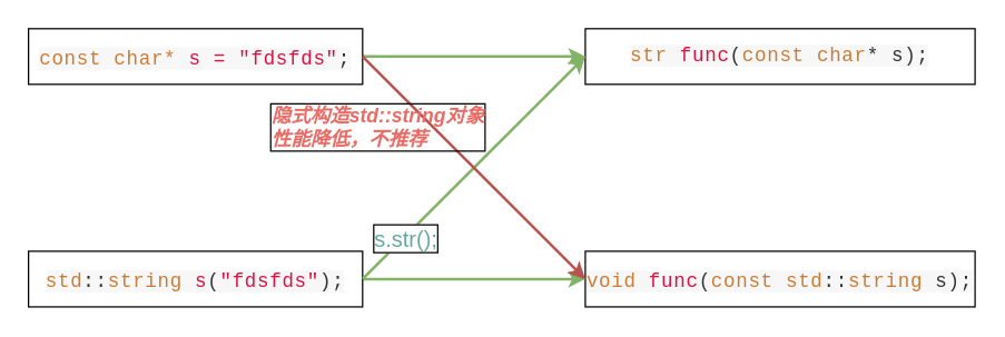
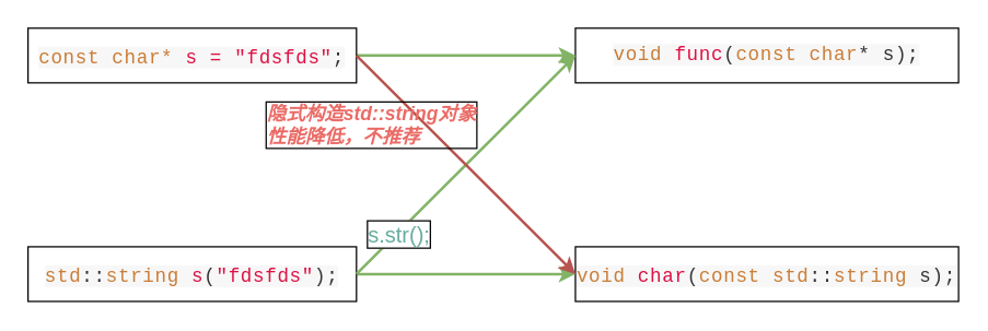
  <mxCell id="0" />
  <mxCell id="1" parent="0" />
- <mxCell id="2" value="&lt;span class=&quot;code-snippet__function&quot; style=&quot;margin: 0px ; padding: 0px ; outline: 0px ; max-width: 1000% ; color: rgb(51 , 51 , 51) ; font-family: &amp;#34;consolas&amp;#34; , &amp;#34;liberation mono&amp;#34; , &amp;#34;menlo&amp;#34; , &amp;#34;courier&amp;#34; , monospace ; font-size: 14px ; letter-spacing: 0.544px ; text-align: left ; background-color: rgba(0 , 0 , 0 , 0.03) ; visibility: visible ; box-sizing: border-box ; overflow-wrap: break-word&quot;&gt;&lt;span class=&quot;code-snippet__keyword&quot; style=&quot;margin: 0px ; padding: 0px ; outline: 0px ; max-width: 1000% ; box-sizing: border-box ; overflow-wrap: break-word ; color: rgb(202 , 125 , 55) ; visibility: visible&quot;&gt;str&lt;/span&gt; &lt;span class=&quot;code-snippet__title&quot; style=&quot;margin: 0px ; padding: 0px ; outline: 0px ; max-width: 1000% ; box-sizing: border-box ; overflow-wrap: break-word ; color: rgb(221 , 17 , 68) ; visibility: visible&quot;&gt;func&lt;/span&gt;&lt;span class=&quot;code-snippet__params&quot; style=&quot;margin: 0px ; padding: 0px ; outline: 0px ; max-width: 1000% ; box-sizing: border-box ; overflow-wrap: break-word ; visibility: visible&quot;&gt;(&lt;span class=&quot;code-snippet__keyword&quot; style=&quot;margin: 0px ; padding: 0px ; outline: 0px ; max-width: 1000% ; box-sizing: border-box ; overflow-wrap: break-word ; color: rgb(202 , 125 , 55) ; visibility: visible&quot;&gt;const&lt;/span&gt; &lt;span class=&quot;code-snippet__keyword&quot; style=&quot;margin: 0px ; padding: 0px ; outline: 0px ; max-width: 1000% ; box-sizing: border-box ; overflow-wrap: break-word ; color: rgb(202 , 125 , 55) ; visibility: visible&quot;&gt;char&lt;/span&gt;* s)&lt;/span&gt;&lt;/span&gt;&lt;span style=&quot;color: rgb(51 , 51 , 51) ; font-family: &amp;#34;consolas&amp;#34; , &amp;#34;liberation mono&amp;#34; , &amp;#34;menlo&amp;#34; , &amp;#34;courier&amp;#34; , monospace ; font-size: 14px ; letter-spacing: 0.544px ; text-align: left ; background-color: rgba(0 , 0 , 0 , 0.03)&quot;&gt;;&lt;/span&gt;" style="rounded=0;whiteSpace=wrap;html=1;" vertex="1" parent="1"><mxGeometry x="420" y="20" width="280" height="40" as="geometry" /></mxCell>
- <mxCell id="3" value="&lt;span class=&quot;code-snippet__function&quot; style=&quot;margin: 0px ; padding: 0px ; outline: 0px ; max-width: 1000% ; color: rgb(51 , 51 , 51) ; font-family: &amp;#34;consolas&amp;#34; , &amp;#34;liberation mono&amp;#34; , &amp;#34;menlo&amp;#34; , &amp;#34;courier&amp;#34; , monospace ; font-size: 14px ; letter-spacing: 0.544px ; text-align: left ; background-color: rgba(0 , 0 , 0 , 0.03) ; visibility: visible ; box-sizing: border-box ; overflow-wrap: break-word&quot;&gt;&lt;span class=&quot;code-snippet__keyword&quot; style=&quot;margin: 0px ; padding: 0px ; outline: 0px ; max-width: 1000% ; box-sizing: border-box ; overflow-wrap: break-word ; color: rgb(202 , 125 , 55) ; visibility: visible&quot;&gt;void&lt;/span&gt; &lt;span class=&quot;code-snippet__title&quot; style=&quot;margin: 0px ; padding: 0px ; outline: 0px ; max-width: 1000% ; box-sizing: border-box ; overflow-wrap: break-word ; color: rgb(221 , 17 , 68) ; visibility: visible&quot;&gt;func&lt;/span&gt;&lt;span class=&quot;code-snippet__params&quot; style=&quot;margin: 0px ; padding: 0px ; outline: 0px ; max-width: 1000% ; box-sizing: border-box ; overflow-wrap: break-word ; visibility: visible&quot;&gt;(&lt;span class=&quot;code-snippet__keyword&quot; style=&quot;margin: 0px ; padding: 0px ; outline: 0px ; max-width: 1000% ; box-sizing: border-box ; overflow-wrap: break-word ; color: rgb(202 , 125 , 55) ; visibility: visible&quot;&gt;const&lt;/span&gt; &lt;span class=&quot;code-snippet__built_in&quot; style=&quot;margin: 0px ; padding: 0px ; outline: 0px ; max-width: 1000% ; box-sizing: border-box ; overflow-wrap: break-word ; color: rgb(202 , 125 , 55) ; visibility: visible&quot;&gt;std&lt;/span&gt;::&lt;span class=&quot;code-snippet__built_in&quot; style=&quot;margin: 0px ; padding: 0px ; outline: 0px ; max-width: 1000% ; box-sizing: border-box ; overflow-wrap: break-word ; color: rgb(202 , 125 , 55) ; visibility: visible&quot;&gt;string&lt;/span&gt;&amp;nbsp;s)&lt;/span&gt;&lt;/span&gt;&lt;span style=&quot;color: rgb(51 , 51 , 51) ; font-family: &amp;#34;consolas&amp;#34; , &amp;#34;liberation mono&amp;#34; , &amp;#34;menlo&amp;#34; , &amp;#34;courier&amp;#34; , monospace ; font-size: 14px ; letter-spacing: 0.544px ; text-align: left ; background-color: rgba(0 , 0 , 0 , 0.03)&quot;&gt;;&lt;/span&gt;" style="rounded=0;whiteSpace=wrap;html=1;fontSize=16;" vertex="1" parent="1"><mxGeometry x="420" y="180" width="280" height="40" as="geometry" /></mxCell>
+ <mxCell id="2" value="&lt;span class=&quot;code-snippet__function&quot; style=&quot;margin: 0px ; padding: 0px ; outline: 0px ; max-width: 1000% ; color: rgb(51 , 51 , 51) ; font-family: &amp;#34;consolas&amp;#34; , &amp;#34;liberation mono&amp;#34; , &amp;#34;menlo&amp;#34; , &amp;#34;courier&amp;#34; , monospace ; font-size: 14px ; letter-spacing: 0.544px ; text-align: left ; background-color: rgba(0 , 0 , 0 , 0.03) ; visibility: visible ; box-sizing: border-box ; overflow-wrap: break-word&quot;&gt;&lt;span class=&quot;code-snippet__keyword&quot; style=&quot;margin: 0px ; padding: 0px ; outline: 0px ; max-width: 1000% ; box-sizing: border-box ; overflow-wrap: break-word ; color: rgb(202 , 125 , 55) ; visibility: visible&quot;&gt;void&lt;/span&gt; &lt;span class=&quot;code-snippet__title&quot; style=&quot;margin: 0px ; padding: 0px ; outline: 0px ; max-width: 1000% ; box-sizing: border-box ; overflow-wrap: break-word ; color: rgb(221 , 17 , 68) ; visibility: visible&quot;&gt;func&lt;/span&gt;&lt;span class=&quot;code-snippet__params&quot; style=&quot;margin: 0px ; padding: 0px ; outline: 0px ; max-width: 1000% ; box-sizing: border-box ; overflow-wrap: break-word ; visibility: visible&quot;&gt;(&lt;span class=&quot;code-snippet__keyword&quot; style=&quot;margin: 0px ; padding: 0px ; outline: 0px ; max-width: 1000% ; box-sizing: border-box ; overflow-wrap: break-word ; color: rgb(202 , 125 , 55) ; visibility: visible&quot;&gt;const&lt;/span&gt; &lt;span class=&quot;code-snippet__keyword&quot; style=&quot;margin: 0px ; padding: 0px ; outline: 0px ; max-width: 1000% ; box-sizing: border-box ; overflow-wrap: break-word ; color: rgb(202 , 125 , 55) ; visibility: visible&quot;&gt;char&lt;/span&gt;* s)&lt;/span&gt;&lt;/span&gt;&lt;span style=&quot;color: rgb(51 , 51 , 51) ; font-family: &amp;#34;consolas&amp;#34; , &amp;#34;liberation mono&amp;#34; , &amp;#34;menlo&amp;#34; , &amp;#34;courier&amp;#34; , monospace ; font-size: 14px ; letter-spacing: 0.544px ; text-align: left ; background-color: rgba(0 , 0 , 0 , 0.03)&quot;&gt;;&lt;/span&gt;" style="rounded=0;whiteSpace=wrap;html=1;" vertex="1" parent="1"><mxGeometry x="420" y="20" width="280" height="40" as="geometry" /></mxCell>
+ <mxCell id="3" value="&lt;span class=&quot;code-snippet__function&quot; style=&quot;margin: 0px ; padding: 0px ; outline: 0px ; max-width: 1000% ; color: rgb(51 , 51 , 51) ; font-family: &amp;#34;consolas&amp;#34; , &amp;#34;liberation mono&amp;#34; , &amp;#34;menlo&amp;#34; , &amp;#34;courier&amp;#34; , monospace ; font-size: 14px ; letter-spacing: 0.544px ; text-align: left ; background-color: rgba(0 , 0 , 0 , 0.03) ; visibility: visible ; box-sizing: border-box ; overflow-wrap: break-word&quot;&gt;&lt;span class=&quot;code-snippet__keyword&quot; style=&quot;margin: 0px ; padding: 0px ; outline: 0px ; max-width: 1000% ; box-sizing: border-box ; overflow-wrap: break-word ; color: rgb(202 , 125 , 55) ; visibility: visible&quot;&gt;void&lt;/span&gt; &lt;span class=&quot;code-snippet__title&quot; style=&quot;margin: 0px ; padding: 0px ; outline: 0px ; max-width: 1000% ; box-sizing: border-box ; overflow-wrap: break-word ; color: rgb(221 , 17 , 68) ; visibility: visible&quot;&gt;char&lt;/span&gt;&lt;span class=&quot;code-snippet__params&quot; style=&quot;margin: 0px ; padding: 0px ; outline: 0px ; max-width: 1000% ; box-sizing: border-box ; overflow-wrap: break-word ; visibility: visible&quot;&gt;(&lt;span class=&quot;code-snippet__keyword&quot; style=&quot;margin: 0px ; padding: 0px ; outline: 0px ; max-width: 1000% ; box-sizing: border-box ; overflow-wrap: break-word ; color: rgb(202 , 125 , 55) ; visibility: visible&quot;&gt;const&lt;/span&gt; &lt;span class=&quot;code-snippet__built_in&quot; style=&quot;margin: 0px ; padding: 0px ; outline: 0px ; max-width: 1000% ; box-sizing: border-box ; overflow-wrap: break-word ; color: rgb(202 , 125 , 55) ; visibility: visible&quot;&gt;std&lt;/span&gt;::&lt;span class=&quot;code-snippet__built_in&quot; style=&quot;margin: 0px ; padding: 0px ; outline: 0px ; max-width: 1000% ; box-sizing: border-box ; overflow-wrap: break-word ; color: rgb(202 , 125 , 55) ; visibility: visible&quot;&gt;string&lt;/span&gt;&amp;nbsp;s)&lt;/span&gt;&lt;/span&gt;&lt;span style=&quot;color: rgb(51 , 51 , 51) ; font-family: &amp;#34;consolas&amp;#34; , &amp;#34;liberation mono&amp;#34; , &amp;#34;menlo&amp;#34; , &amp;#34;courier&amp;#34; , monospace ; font-size: 14px ; letter-spacing: 0.544px ; text-align: left ; background-color: rgba(0 , 0 , 0 , 0.03)&quot;&gt;;&lt;/span&gt;" style="rounded=0;whiteSpace=wrap;html=1;fontSize=16;" vertex="1" parent="1"><mxGeometry x="420" y="180" width="280" height="40" as="geometry" /></mxCell>
  <mxCell id="4" style="edgeStyle=orthogonalEdgeStyle;rounded=0;orthogonalLoop=1;jettySize=auto;html=1;fontSize=16;fontColor=#EA6B66;fillColor=#d5e8d4;strokeColor=#82b366;strokeWidth=2;" edge="1" parent="1" source="5"><mxGeometry relative="1" as="geometry"><mxPoint x="420" y="40" as="targetPoint" /></mxGeometry></mxCell>
  <mxCell id="5" value="&lt;span class=&quot;code-snippet__function&quot; style=&quot;margin: 0px ; padding: 0px ; outline: 0px ; max-width: 1000% ; font-family: &amp;#34;consolas&amp;#34; , &amp;#34;liberation mono&amp;#34; , &amp;#34;menlo&amp;#34; , &amp;#34;courier&amp;#34; , monospace ; font-size: 14px ; letter-spacing: 0.544px ; text-align: left ; background-color: rgba(0 , 0 , 0 , 0.03) ; visibility: visible ; box-sizing: border-box ; overflow-wrap: break-word&quot;&gt;&lt;font color=&quot;#ca7d37&quot;&gt;const char*&amp;nbsp;&lt;/font&gt;&lt;/span&gt;&lt;span class=&quot;code-snippet__function&quot; style=&quot;margin: 0px ; padding: 0px ; outline: 0px ; max-width: 1000% ; color: rgb(51 , 51 , 51) ; font-family: &amp;#34;consolas&amp;#34; , &amp;#34;liberation mono&amp;#34; , &amp;#34;menlo&amp;#34; , &amp;#34;courier&amp;#34; , monospace ; font-size: 14px ; letter-spacing: 0.544px ; text-align: left ; background-color: rgba(0 , 0 , 0 , 0.03) ; visibility: visible ; box-sizing: border-box ; overflow-wrap: break-word&quot;&gt;&lt;span class=&quot;code-snippet__title&quot; style=&quot;margin: 0px ; padding: 0px ; outline: 0px ; max-width: 1000% ; box-sizing: border-box ; overflow-wrap: break-word ; color: rgb(221 , 17 , 68) ; visibility: visible&quot;&gt;s =&amp;nbsp;&lt;/span&gt;&lt;span class=&quot;code-snippet__params&quot; style=&quot;margin: 0px ; padding: 0px ; outline: 0px ; max-width: 1000% ; box-sizing: border-box ; overflow-wrap: break-word ; visibility: visible&quot;&gt;&lt;span class=&quot;code-snippet__string&quot; style=&quot;margin: 0px ; padding: 0px ; outline: 0px ; max-width: 1000% ; box-sizing: border-box ; overflow-wrap: break-word ; color: rgb(221 , 17 , 68) ; visibility: visible&quot;&gt;&quot;fdsfds&quot;&lt;/span&gt;&lt;/span&gt;&lt;/span&gt;&lt;span style=&quot;color: rgb(51 , 51 , 51) ; font-family: &amp;#34;consolas&amp;#34; , &amp;#34;liberation mono&amp;#34; , &amp;#34;menlo&amp;#34; , &amp;#34;courier&amp;#34; , monospace ; font-size: 14px ; letter-spacing: 0.544px ; text-align: left ; background-color: rgba(0 , 0 , 0 , 0.03)&quot;&gt;;&lt;/span&gt;" style="rounded=0;whiteSpace=wrap;html=1;fontSize=16;" vertex="1" parent="1"><mxGeometry x="20" y="20" width="240" height="40" as="geometry" /></mxCell>
  <mxCell id="6" style="edgeStyle=orthogonalEdgeStyle;rounded=0;orthogonalLoop=1;jettySize=auto;html=1;fontSize=16;fontColor=#EA6B66;fillColor=#d5e8d4;strokeColor=#82b366;strokeWidth=2;" edge="1" parent="1" source="7"><mxGeometry relative="1" as="geometry"><mxPoint x="420" y="200" as="targetPoint" /></mxGeometry></mxCell>
  <mxCell id="7" value="&lt;span class=&quot;code-snippet__built_in&quot; style=&quot;margin: 0px ; padding: 0px ; outline: 0px ; max-width: 1000% ; color: rgb(202 , 125 , 55) ; font-family: &amp;#34;consolas&amp;#34; , &amp;#34;liberation mono&amp;#34; , &amp;#34;menlo&amp;#34; , &amp;#34;courier&amp;#34; , monospace ; font-size: 14px ; letter-spacing: 0.544px ; text-align: left ; background-color: rgba(0 , 0 , 0 , 0.03) ; visibility: visible ; box-sizing: border-box ; overflow-wrap: break-word&quot;&gt;std&lt;/span&gt;&lt;span style=&quot;color: rgb(51 , 51 , 51) ; font-family: &amp;#34;consolas&amp;#34; , &amp;#34;liberation mono&amp;#34; , &amp;#34;menlo&amp;#34; , &amp;#34;courier&amp;#34; , monospace ; font-size: 14px ; letter-spacing: 0.544px ; text-align: left ; background-color: rgba(0 , 0 , 0 , 0.03)&quot;&gt;::&lt;/span&gt;&lt;span class=&quot;code-snippet__function&quot; style=&quot;margin: 0px ; padding: 0px ; outline: 0px ; max-width: 1000% ; color: rgb(51 , 51 , 51) ; font-family: &amp;#34;consolas&amp;#34; , &amp;#34;liberation mono&amp;#34; , &amp;#34;menlo&amp;#34; , &amp;#34;courier&amp;#34; , monospace ; font-size: 14px ; letter-spacing: 0.544px ; text-align: left ; background-color: rgba(0 , 0 , 0 , 0.03) ; visibility: visible ; box-sizing: border-box ; overflow-wrap: break-word&quot;&gt;&lt;span class=&quot;code-snippet__built_in&quot; style=&quot;margin: 0px ; padding: 0px ; outline: 0px ; max-width: 1000% ; box-sizing: border-box ; overflow-wrap: break-word ; color: rgb(202 , 125 , 55) ; visibility: visible&quot;&gt;string&lt;/span&gt; &lt;span class=&quot;code-snippet__title&quot; style=&quot;margin: 0px ; padding: 0px ; outline: 0px ; max-width: 1000% ; box-sizing: border-box ; overflow-wrap: break-word ; color: rgb(221 , 17 , 68) ; visibility: visible&quot;&gt;s&lt;/span&gt;&lt;span class=&quot;code-snippet__params&quot; style=&quot;margin: 0px ; padding: 0px ; outline: 0px ; max-width: 1000% ; box-sizing: border-box ; overflow-wrap: break-word ; visibility: visible&quot;&gt;(&lt;span class=&quot;code-snippet__string&quot; style=&quot;margin: 0px ; padding: 0px ; outline: 0px ; max-width: 1000% ; box-sizing: border-box ; overflow-wrap: break-word ; color: rgb(221 , 17 , 68) ; visibility: visible&quot;&gt;&quot;fdsfds&quot;&lt;/span&gt;)&lt;/span&gt;&lt;/span&gt;&lt;span style=&quot;color: rgb(51 , 51 , 51) ; font-family: &amp;#34;consolas&amp;#34; , &amp;#34;liberation mono&amp;#34; , &amp;#34;menlo&amp;#34; , &amp;#34;courier&amp;#34; , monospace ; font-size: 14px ; letter-spacing: 0.544px ; text-align: left ; background-color: rgba(0 , 0 , 0 , 0.03)&quot;&gt;;&lt;/span&gt;" style="rounded=0;whiteSpace=wrap;html=1;fontSize=16;" vertex="1" parent="1"><mxGeometry x="20" y="180" width="240" height="40" as="geometry" /></mxCell>
  <mxCell id="8" value="" style="endArrow=classic;html=1;rounded=0;fontSize=16;exitX=1;exitY=0.5;exitDx=0;exitDy=0;entryX=0;entryY=0.5;entryDx=0;entryDy=0;fillColor=#d5e8d4;strokeColor=#82b366;strokeWidth=2;" edge="1" parent="1" source="7" target="2"><mxGeometry width="50" height="50" relative="1" as="geometry"><mxPoint x="280" y="190" as="sourcePoint" /><mxPoint x="330" y="140" as="targetPoint" /></mxGeometry></mxCell>
  <mxCell id="9" value="&lt;font color=&quot;#67ab9f&quot;&gt;s.str();&lt;/font&gt;" style="edgeLabel;html=1;align=center;verticalAlign=middle;resizable=0;points=[];fontSize=16;labelBorderColor=default;" vertex="1" connectable="0" parent="8"><mxGeometry x="-0.394" y="1" relative="1" as="geometry"><mxPoint x="-18" y="20" as="offset" /></mxGeometry></mxCell>
  <mxCell id="10" value="" style="endArrow=classic;html=1;rounded=0;fontSize=16;fontColor=#EA6B66;exitX=1;exitY=0.5;exitDx=0;exitDy=0;entryX=0;entryY=0.5;entryDx=0;entryDy=0;fillColor=#f8cecc;strokeColor=#b85450;strokeWidth=2;" edge="1" parent="1" source="5" target="3"><mxGeometry width="50" height="50" relative="1" as="geometry"><mxPoint x="180" y="350" as="sourcePoint" /><mxPoint x="230" y="300" as="targetPoint" /></mxGeometry></mxCell>
  <mxCell id="11" value="&lt;div style=&quot;text-align: left ; font-size: 14px&quot;&gt;&lt;font style=&quot;font-size: 14px&quot;&gt;&lt;b&gt;&lt;i&gt;隐&lt;font style=&quot;font-size: 14px&quot;&gt;式构造std::string对象&lt;/font&gt;&lt;/i&gt;&lt;/b&gt;&lt;/font&gt;&lt;/div&gt;&lt;font style=&quot;font-size: 14px&quot;&gt;&lt;div style=&quot;text-align: left&quot;&gt;&lt;b&gt;&lt;i&gt;性能降低，不推荐&lt;/i&gt;&lt;/b&gt;&lt;/div&gt;&lt;/font&gt;" style="edgeLabel;html=1;align=center;verticalAlign=middle;resizable=0;points=[];fontSize=15;fontColor=#EA6B66;labelBackgroundColor=none;labelBorderColor=default;" vertex="1" connectable="0" parent="10"><mxGeometry x="-0.544" y="-1" relative="1" as="geometry"><mxPoint x="-26" y="13" as="offset" /></mxGeometry></mxCell>
